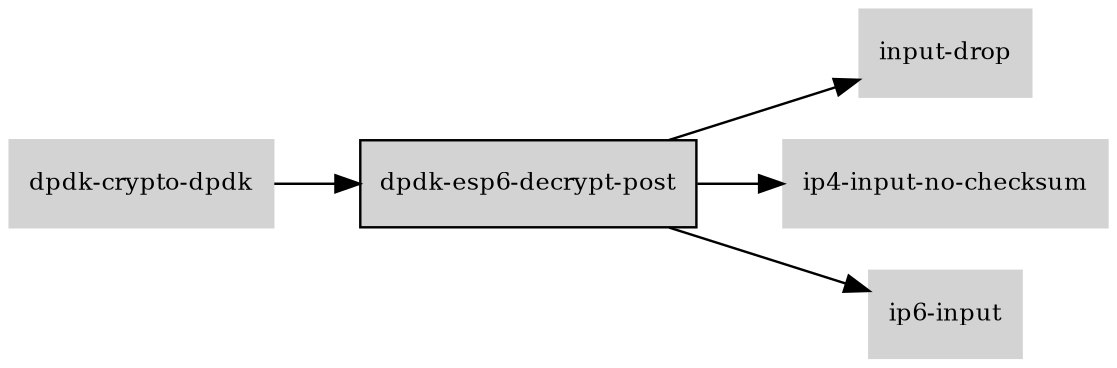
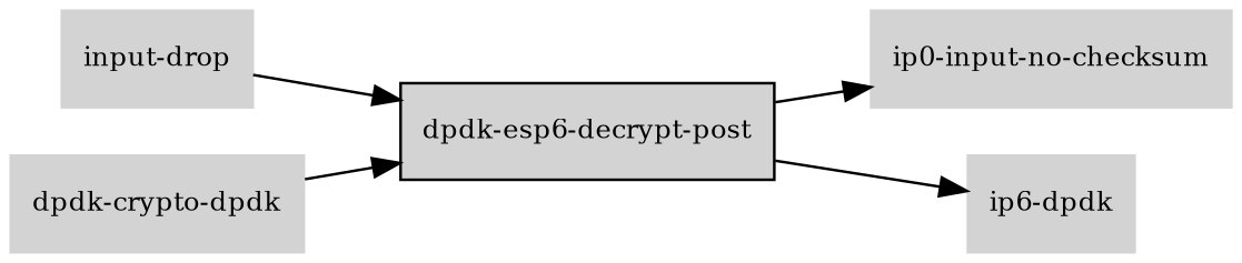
  digraph {
    rankdir=LR
    node [color=lightgray fillcolor=lightgray fontcolor=black fontsize=10 shape=box style=filled]
    edge [fontsize=8]
    "dpdk-esp6-decrypt-post" [color=black]
    n2 [label="input-drop"]
-   "ip4-input-no-checksum"
-   "ip6-input"
+   "ip4-input-no-checksum" [label="ip0-input-no-checksum"]
+   "ip6-input" [label="ip6-dpdk"]
    n5 [label="dpdk-crypto-dpdk"]
-   "dpdk-esp6-decrypt-post" -> n2
+   n2 -> "dpdk-esp6-decrypt-post"
    "dpdk-esp6-decrypt-post" -> "ip4-input-no-checksum"
    "dpdk-esp6-decrypt-post" -> "ip6-input"
    n5 -> "dpdk-esp6-decrypt-post"
  }
